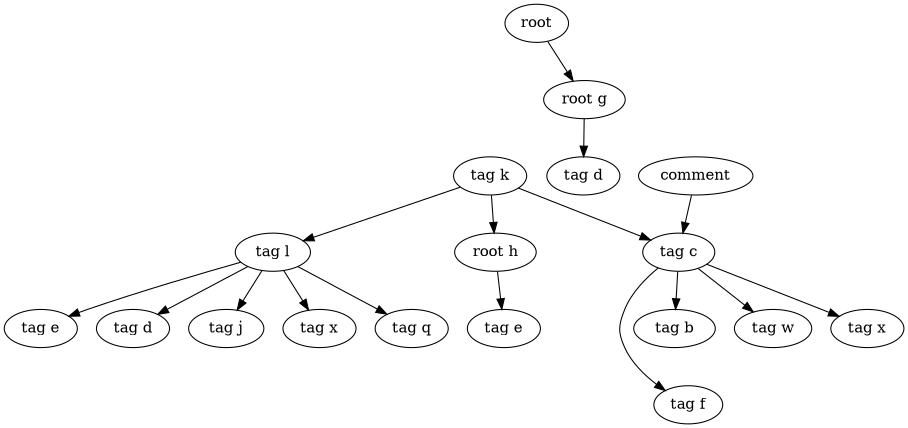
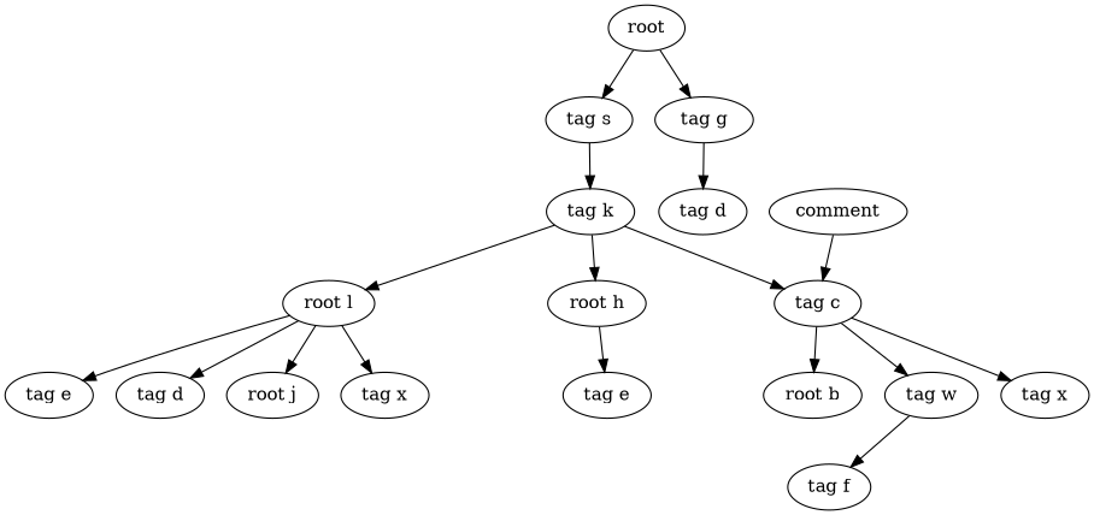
  digraph {
    n1 [label=root]
-   n3 [label="root g"]
+   n2 [label="tag s"]
+   n3 [label="tag g"]
    n4 [label="tag k"]
    n5 [label="tag c"]
-   n6 [label="tag l"]
+   n6 [label="root l"]
    n7 [label="root h"]
    n8 [label="tag w"]
    n9 [label="tag x"]
    n10 [label="tag f"]
-   n11 [label="tag b"]
+   n11 [label="root b"]
    n12 [label="tag d"]
-   n13 [label="tag q"]
    n14 [label="tag e"]
    n15 [label="tag d"]
-   n16 [label="tag j"]
+   n16 [label="root j"]
    n17 [label="tag x"]
    n18 [label="tag e"]
    n19 [label=comment]
+   n1 -> n2
    n1 -> n3
+   n2 -> n4
    n3 -> n12
    n4 -> n5
    n4 -> n6
    n4 -> n7
    n5 -> n8
    n5 -> n9
-   n5 -> n10
+   n8 -> n10
    n5 -> n11
-   n6 -> n13
    n6 -> n14
    n6 -> n15
    n6 -> n16
    n6 -> n17
    n7 -> n18
    n19 -> n5
  }
